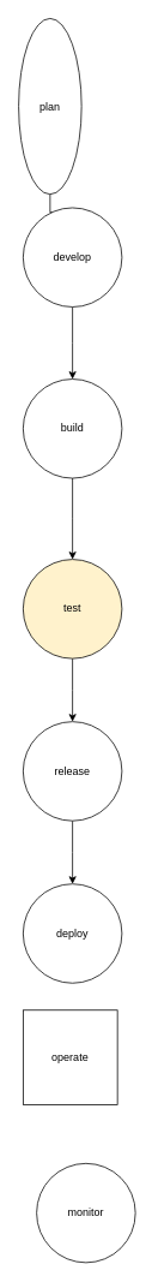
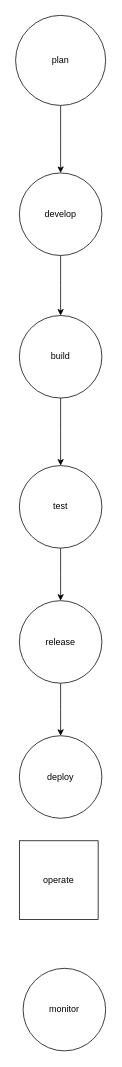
  <mxCell id="0" />
  <mxCell id="1" parent="0" />
  <mxCell id="2" style="edgeStyle=orthogonalEdgeStyle;rounded=0;orthogonalLoop=1;jettySize=auto;html=1;" edge="1" parent="1" source="3"><mxGeometry relative="1" as="geometry"><mxPoint x="80" y="230" as="targetPoint" /></mxGeometry></mxCell>
- <mxCell id="3" value="plan" style="ellipse;whiteSpace=wrap;html=1;aspect=fixed;" vertex="1" parent="1"><mxGeometry x="20" y="20" width="70" height="195" as="geometry" /></mxCell>
+ <mxCell id="3" value="plan" style="ellipse;whiteSpace=wrap;html=1;aspect=fixed;" vertex="1" parent="1"><mxGeometry x="20" y="20" width="120" height="120" as="geometry" /></mxCell>
  <mxCell id="4" style="edgeStyle=orthogonalEdgeStyle;rounded=0;orthogonalLoop=1;jettySize=auto;html=1;" edge="1" parent="1" source="5"><mxGeometry relative="1" as="geometry"><mxPoint x="80" y="420" as="targetPoint" /></mxGeometry></mxCell>
  <mxCell id="5" value="develop" style="ellipse;whiteSpace=wrap;html=1;aspect=fixed;" vertex="1" parent="1"><mxGeometry x="25" y="230" width="110" height="110" as="geometry" /></mxCell>
  <mxCell id="6" style="edgeStyle=orthogonalEdgeStyle;rounded=0;orthogonalLoop=1;jettySize=auto;html=1;" edge="1" parent="1" source="7"><mxGeometry relative="1" as="geometry"><mxPoint x="80" y="620" as="targetPoint" /></mxGeometry></mxCell>
  <mxCell id="7" value="build" style="ellipse;whiteSpace=wrap;html=1;aspect=fixed;" vertex="1" parent="1"><mxGeometry x="25" y="420" width="110" height="110" as="geometry" /></mxCell>
  <mxCell id="8" style="edgeStyle=orthogonalEdgeStyle;rounded=0;orthogonalLoop=1;jettySize=auto;html=1;" edge="1" parent="1" source="9"><mxGeometry relative="1" as="geometry"><mxPoint x="80" y="800" as="targetPoint" /></mxGeometry></mxCell>
- <mxCell id="9" value="test" style="ellipse;whiteSpace=wrap;html=1;aspect=fixed;fillColor=#fff2cc;" vertex="1" parent="1"><mxGeometry x="25" y="620" width="110" height="110" as="geometry" /></mxCell>
+ <mxCell id="9" value="test" style="ellipse;whiteSpace=wrap;html=1;aspect=fixed;" vertex="1" parent="1"><mxGeometry x="25" y="620" width="110" height="110" as="geometry" /></mxCell>
  <mxCell id="10" value="deploy" style="ellipse;whiteSpace=wrap;html=1;aspect=fixed;" vertex="1" parent="1"><mxGeometry x="25" y="980" width="110" height="110" as="geometry" /></mxCell>
  <mxCell id="11" value="operate" style="whiteSpace=wrap;html=1;aspect=fixed;rounded=0;" vertex="1" parent="1"><mxGeometry x="25" y="1120" width="105" height="105" as="geometry" /></mxCell>
- <mxCell id="12" value="monitor" style="ellipse;whiteSpace=wrap;html=1;aspect=fixed;" vertex="1" parent="1"><mxGeometry x="40" y="1290" width="110" height="110" as="geometry" /></mxCell>
+ <mxCell id="12" value="monitor" style="ellipse;whiteSpace=wrap;html=1;aspect=fixed;" vertex="1" parent="1"><mxGeometry x="30" y="1290" width="110" height="110" as="geometry" /></mxCell>
  <mxCell id="13" style="edgeStyle=orthogonalEdgeStyle;rounded=0;orthogonalLoop=1;jettySize=auto;html=1;" edge="1" parent="1" source="14"><mxGeometry relative="1" as="geometry"><mxPoint x="80" y="980" as="targetPoint" /></mxGeometry></mxCell>
  <mxCell id="14" value="release" style="ellipse;whiteSpace=wrap;html=1;aspect=fixed;" vertex="1" parent="1"><mxGeometry x="25" y="800" width="110" height="110" as="geometry" /></mxCell>
